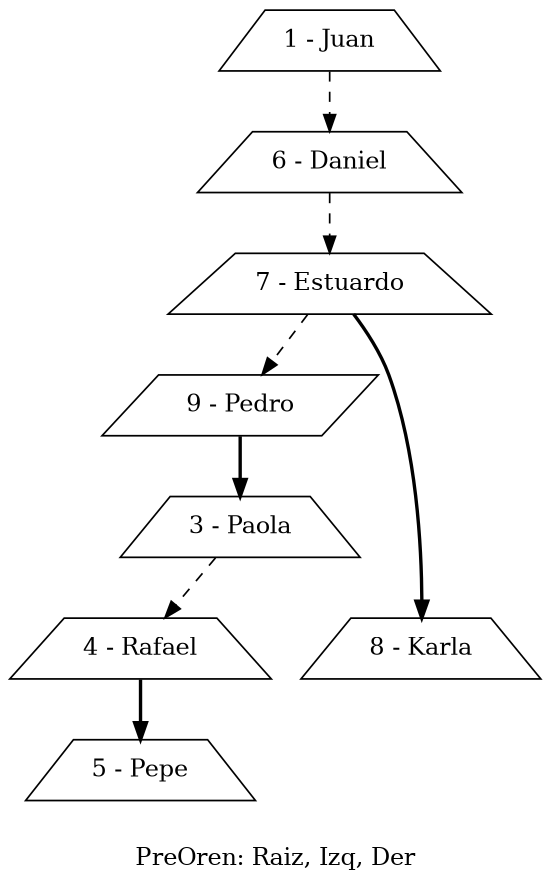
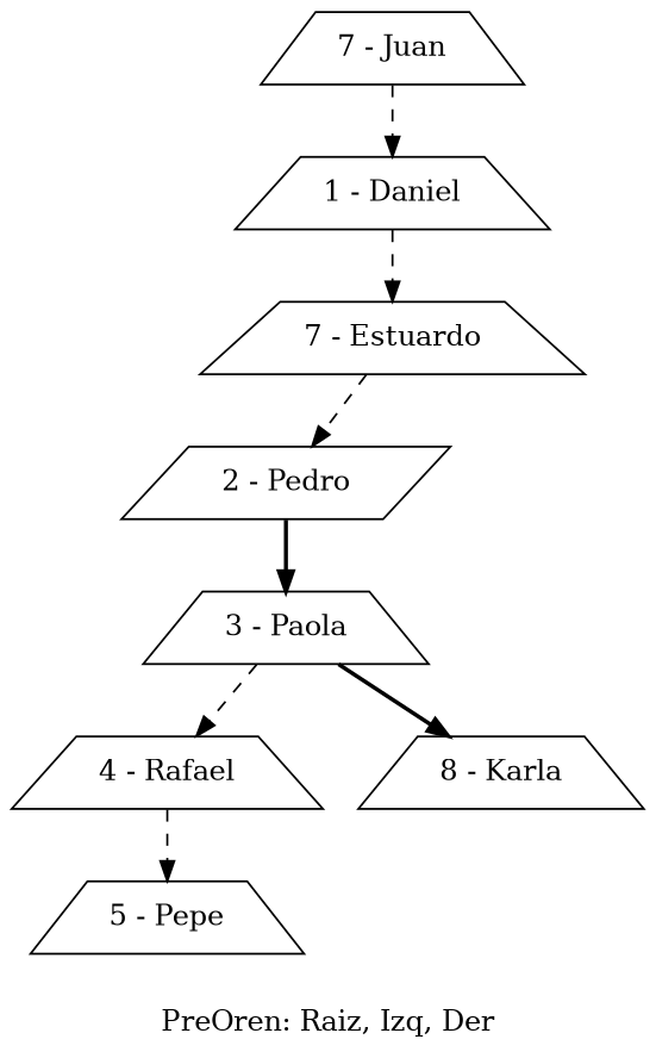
  digraph {
    label="PreOren: Raiz, Izq, Der"
    rankdir=TB
    node [shape=trapezium]
    edge [style=dashed]
-   n1 [label="1 - Juan"]
-   n2 [label="6 - Daniel"]
+   n1 [label="7 - Juan"]
+   n2 [label="1 - Daniel"]
    n3 [label="7 - Estuardo"]
-   n4 [label="9 - Pedro" shape=parallelogram]
+   n4 [label="2 - Pedro" shape=parallelogram]
    n5 [label="3 - Paola"]
    n6 [label="8 - Karla"]
    n7 [label="4 - Rafael"]
    n8 [label="5 - Pepe"]
    n1 -> n2
    n2 -> n3
    n3 -> n4
    n4 -> n5 [style=bold]
-   n3 -> n6 [style=bold]
+   n5 -> n6 [style=bold]
    n5 -> n7
-   n7 -> n8 [style=bold]
+   n7 -> n8
  }
